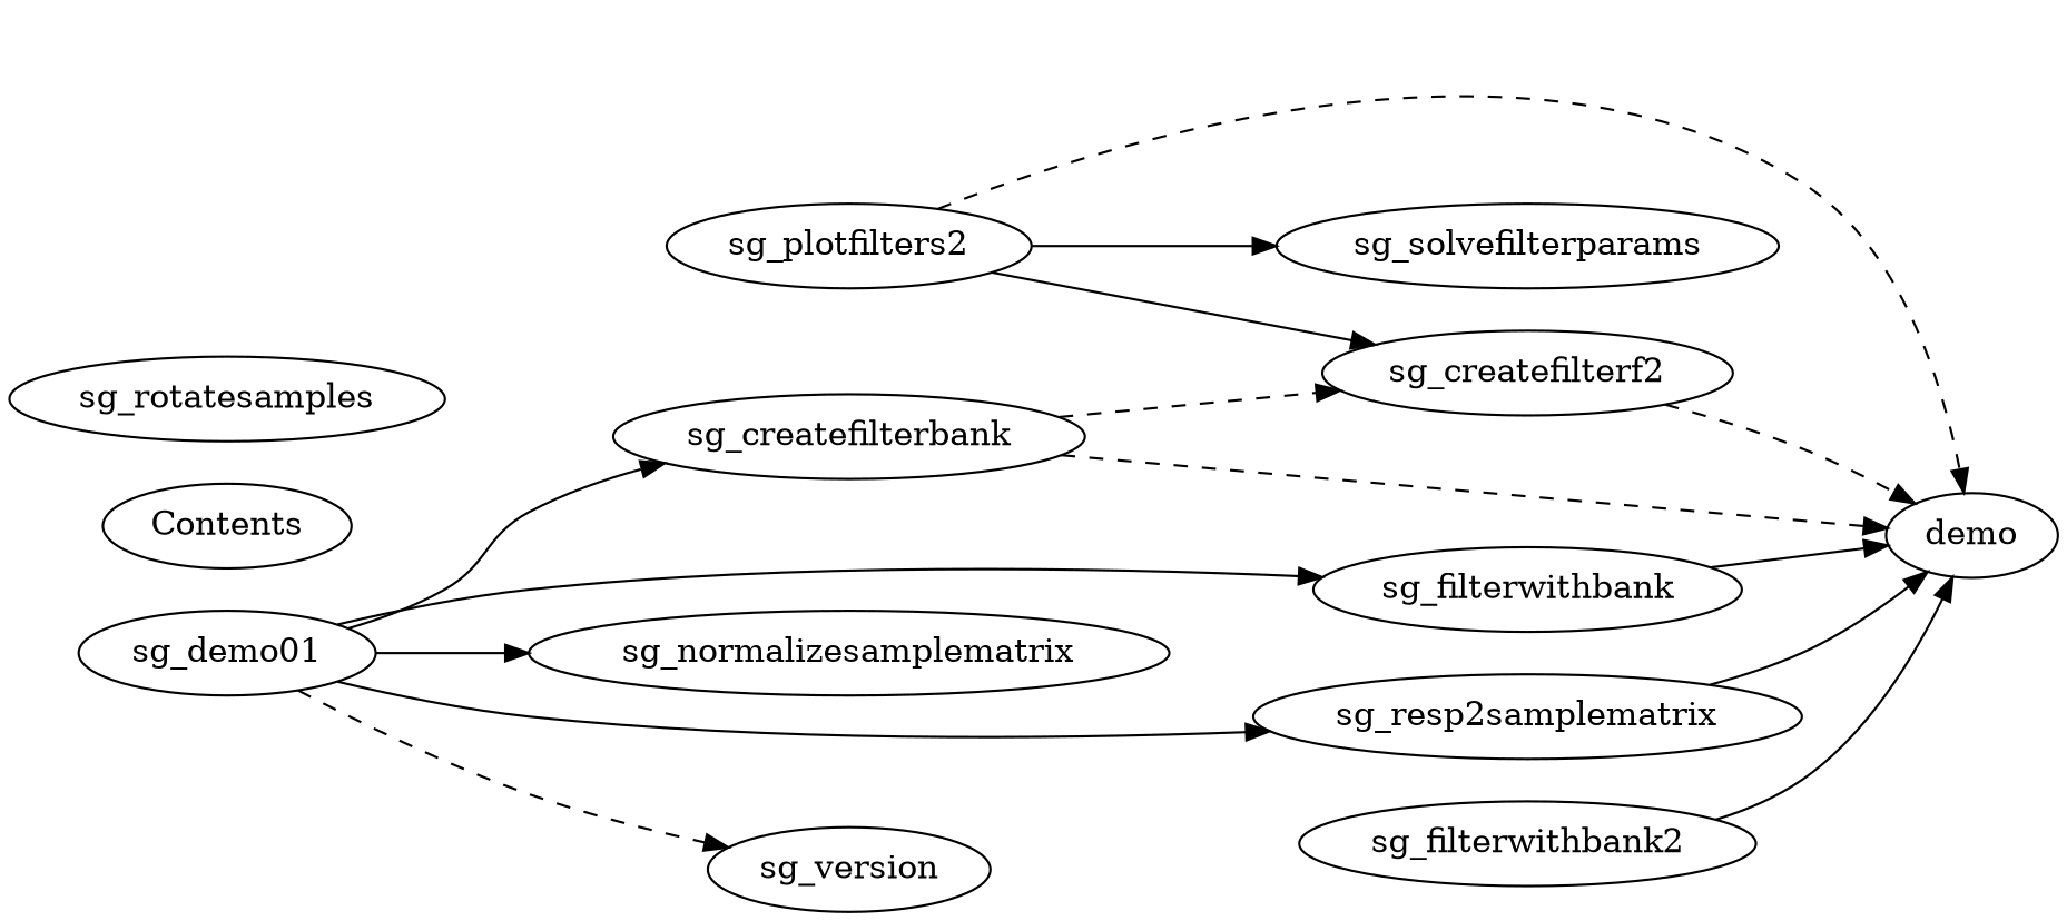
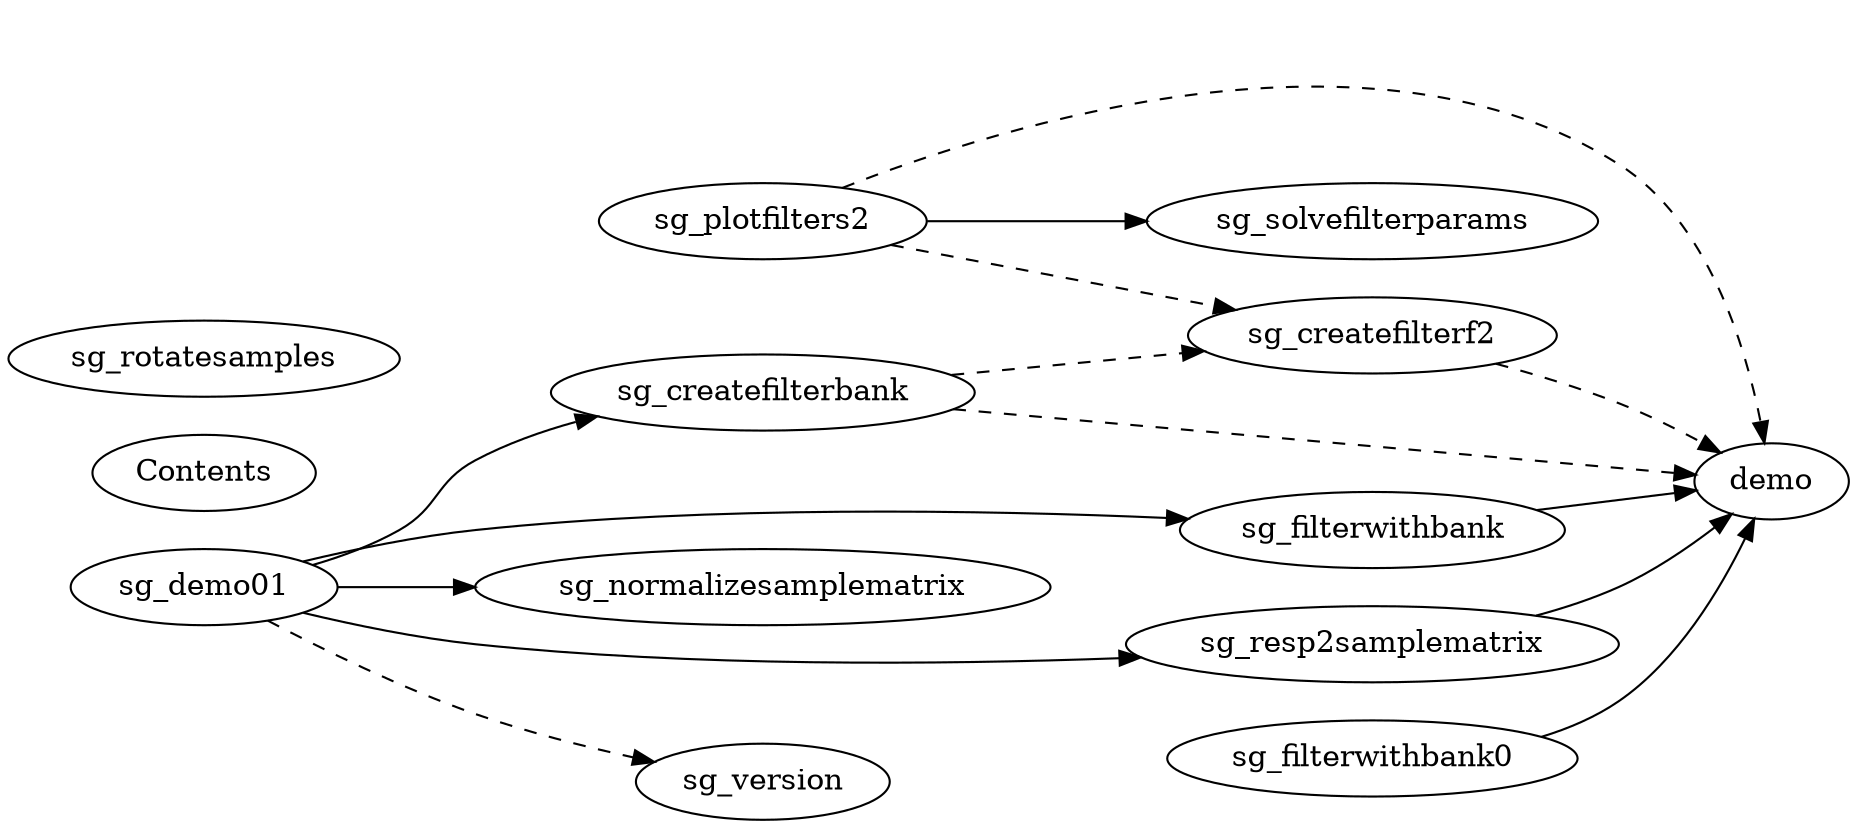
  digraph {
    rankdir=LR
    edge [style=solid]
    n1 [label=demo]
    sg_createfilterbank
    sg_createfilterf2
    sg_demo01
    sg_filterwithbank
    sg_normalizesamplematrix
    sg_resp2samplematrix
    sg_version
-   sg_filterwithbank2
+   sg_filterwithbank2 [label=sg_filterwithbank0]
    sg_plotfilters2
    sg_solvefilterparams
    Contents
    sg_rotatesamples
    sg_createfilterbank -> n1 [style=dashed]
    sg_createfilterbank -> sg_createfilterf2 [style=dashed]
    sg_createfilterf2 -> n1 [style=dashed]
    sg_demo01 -> sg_createfilterbank
    sg_demo01 -> sg_filterwithbank
    sg_demo01 -> sg_normalizesamplematrix
    sg_demo01 -> sg_resp2samplematrix
    sg_demo01 -> sg_version [style=dashed]
    sg_filterwithbank -> n1
    sg_resp2samplematrix -> n1
    sg_filterwithbank2 -> n1
    sg_plotfilters2 -> n1 [style=dashed]
-   sg_plotfilters2 -> sg_createfilterf2
+   sg_plotfilters2 -> sg_createfilterf2 [style=dashed]
    sg_plotfilters2 -> sg_solvefilterparams
  }
